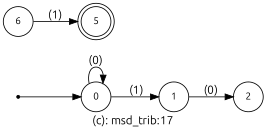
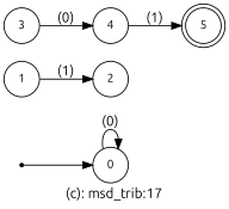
  digraph {
    fontname=Ubuntu
    label="(c): msd_trib:17"
    rankdir=LR
    node [fontname=Ubuntu fontsize=12 shape=circle]
    edge [fontname=Ubuntu]
    n1 [label=0]
    n2 [label=1]
    n3 [label=2]
-   n5 [label=6]
+   n4 [label=3]
+   n5 [label=4]
    n6 [label=5 shape=doublecircle]
    n7 [label=5 shape=point]
    n1 -> n1 [label="(0)"]
-   n1 -> n2 [label="(1)"]
-   n2 -> n3 [label="(0)"]
+   n2 -> n3 [label="(1)"]
+   n4 -> n5 [label="(0)"]
    n5 -> n6 [label="(1)"]
    n7 -> n1
  }
